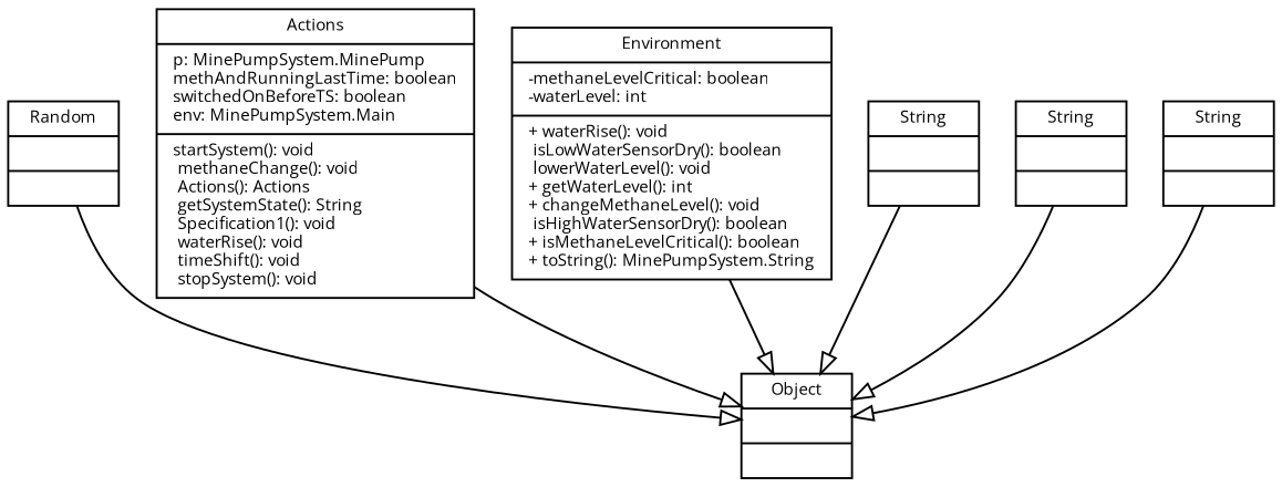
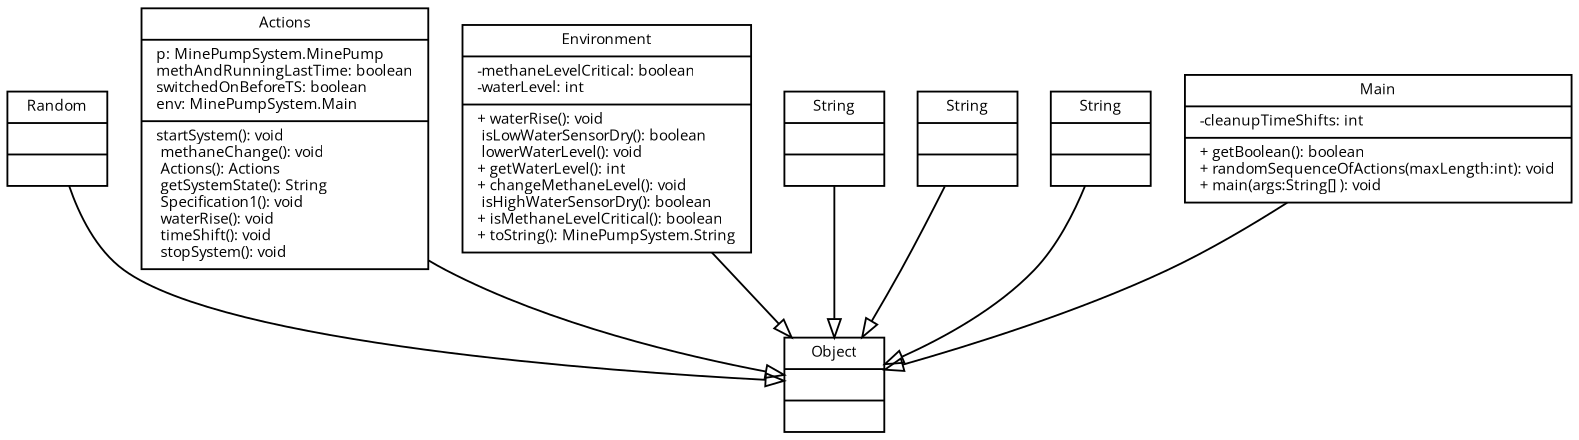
  digraph {
    fontname="Open Sans"
    fontsize=8
    node [fontname="Open Sans" fontsize=8 shape=record]
    edge [arrowhead=empty arrowtail=none fontname="Open Sans" fontsize=8 style=solid]
    n1 [label="{Random||}"]
    n2 [label="{Object||}"]
    n3 [label="{Actions|p: MinePumpSystem.MinePump\lmethAndRunningLastTime: boolean\lswitchedOnBeforeTS: boolean\lenv: MinePumpSystem.Main\l| startSystem(): void\l methaneChange(): void\l Actions(): Actions\l getSystemState(): String\l Specification1(): void\l waterRise(): void\l timeShift(): void\l stopSystem(): void\l}"]
    n4 [label="{Environment|-methaneLevelCritical: boolean\l-waterLevel: int\l|+ waterRise(): void\l isLowWaterSensorDry(): boolean\l lowerWaterLevel(): void\l+ getWaterLevel(): int\l+ changeMethaneLevel(): void\l isHighWaterSensorDry(): boolean\l+ isMethaneLevelCritical(): boolean\l+ toString(): MinePumpSystem.String\l}"]
    n5 [label="{String||}"]
    n6 [label="{String||}"]
    n7 [label="{String||}"]
+   n8 [label="{Main|-cleanupTimeShifts: int\l|+ getBoolean(): boolean\l+ randomSequenceOfActions(maxLength:int): void\l+ main(args:String[] ): void\l}"]
    n1 -> n2
    n3 -> n2
    n4 -> n2
    n5 -> n2
    n6 -> n2
    n7 -> n2
+   n8 -> n2
  }
